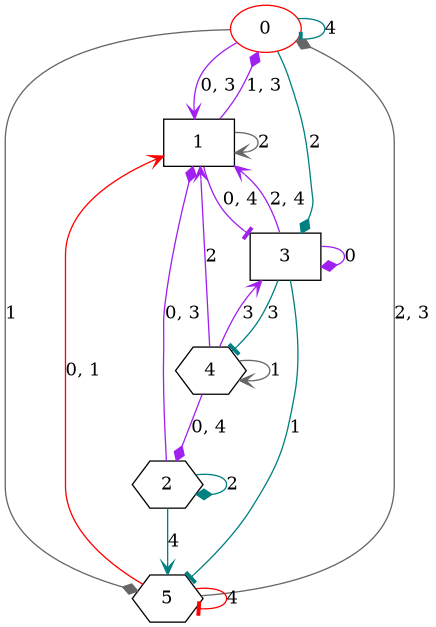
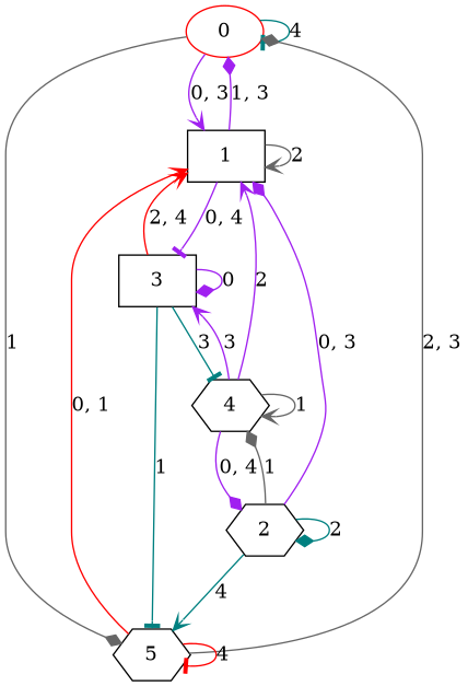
  digraph {
    node [shape=hexagon]
    edge [arrowhead=diamond color=purple]
    n1 [color=red label=0 shape=ellipse]
    n2 [label=1 shape=box]
    n3 [label=3 shape=box]
    n4 [label=5]
    n5 [label=4]
    n6 [label=2]
    n1 -> n1 [arrowhead=tee color=teal label=4]
    n1 -> n2 [arrowhead=vee label="0, 3"]
-   n1 -> n3 [color=teal label=2]
    n1 -> n4 [color=gray40 label=1]
    n2 -> n1 [label="1, 3"]
    n2 -> n2 [arrowhead=vee color=gray40 label=2]
    n2 -> n3 [arrowhead=tee label="0, 4"]
-   n3 -> n2 [arrowhead=vee label="2, 4"]
+   n3 -> n2 [arrowhead=vee color=red label="2, 4"]
    n3 -> n3 [label=0]
    n3 -> n4 [arrowhead=tee color=teal label=1]
    n3 -> n5 [arrowhead=tee color=teal label=3]
    n4 -> n1 [color=gray40 label="2, 3"]
    n4 -> n2 [arrowhead=vee color=red label="0, 1"]
    n4 -> n4 [arrowhead=tee color=red label=4]
    n5 -> n2 [arrowhead=vee label=2]
    n5 -> n3 [arrowhead=vee label=3]
    n5 -> n5 [arrowhead=vee color=gray40 label=1]
    n5 -> n6 [label="0, 4"]
    n6 -> n2 [label="0, 3"]
    n6 -> n4 [arrowhead=vee color=teal label=4]
+   n6 -> n5 [color=gray40 label=1]
    n6 -> n6 [color=teal label=2]
  }
